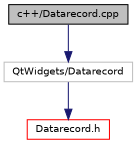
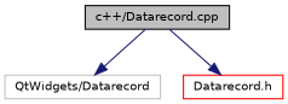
  digraph {
    node [fontname=Helvetica fontsize=10 shape=record]
    edge [color=midnightblue fontname=Helvetica fontsize=10 labelfontname=Helvetica labelfontsize=10 style=solid]
    n1 [color=black fillcolor=grey75 fontcolor=black height=0.2 label="c++/Datarecord.cpp" style=filled width=0.4]
    n2 [color=grey75 height=0.2 label="QtWidgets/Datarecord" width=0.4]
    n3 [color=red height=0.2 label="Datarecord.h" width=0.4]
    n1 -> n2
-   n2 -> n3
+   n1 -> n3
  }
